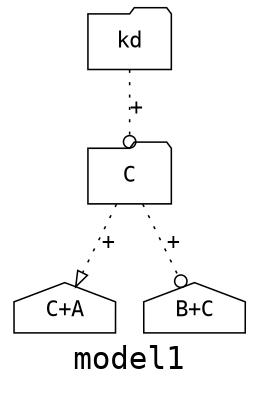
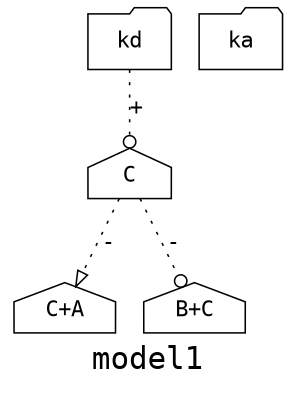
  digraph {
    fontname="DejaVu Sans Mono"
    fontsize=20
    label=model1
    node [fontname="DejaVu Sans Mono" shape=house]
    edge [arrowhead=odot fontname="DejaVu Sans Mono" style=dotted]
-   C [shape=folder]
+   C
    "C+A"
    "B+C"
+   ka [shape=folder]
    kd [shape=folder]
-   C -> "C+A" [arrowhead=onormal label="+"]
-   C -> "B+C" [label="+"]
+   C -> "C+A" [arrowhead=onormal label="-"]
+   C -> "B+C" [label="-"]
    kd -> C [label="+"]
  }
